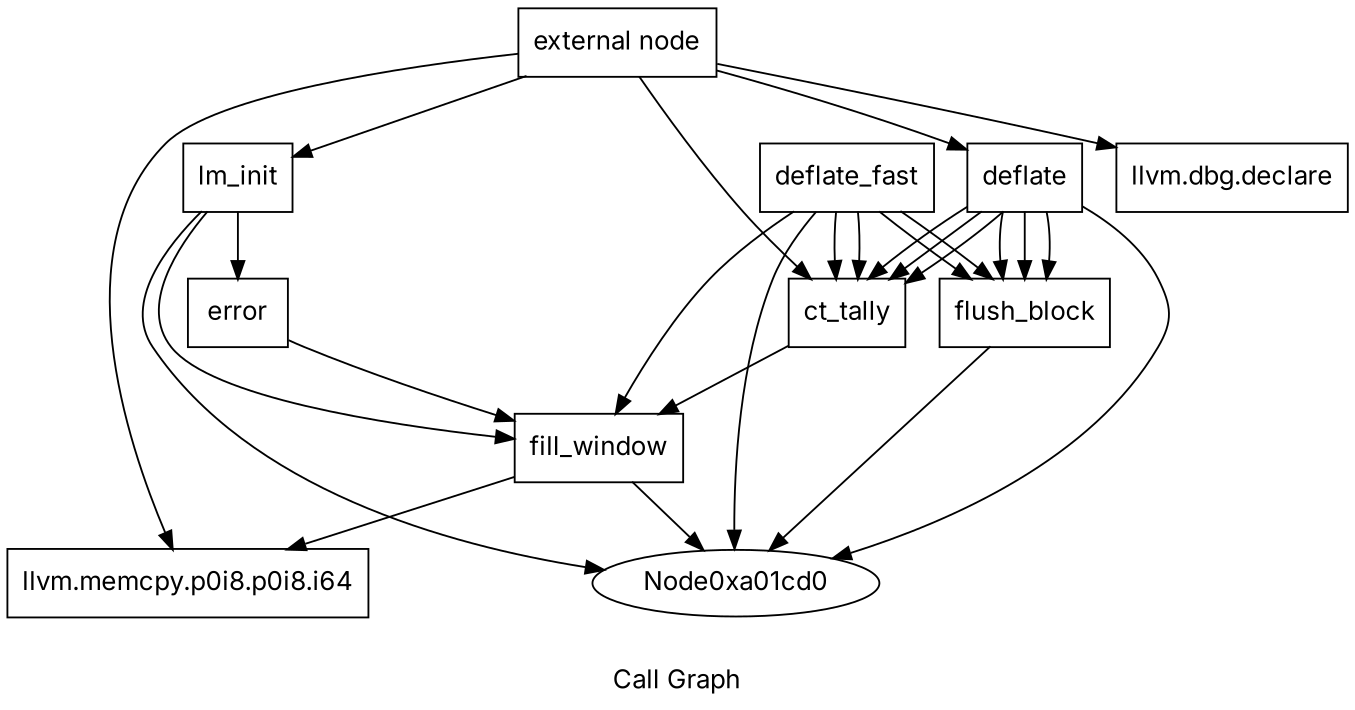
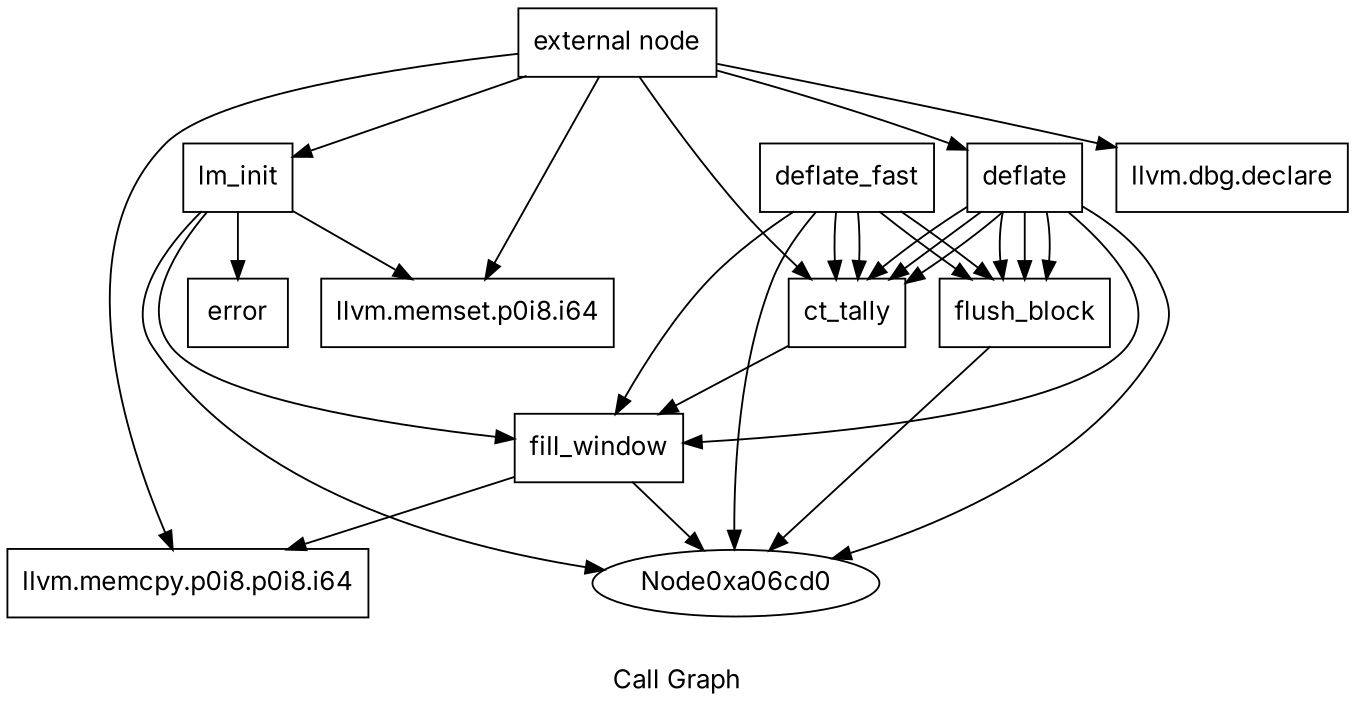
  digraph {
    fontname=Inter
    label="Call Graph"
    node [fontname=Inter shape=record]
    edge [fontname=Inter]
    n1 [label="{external node}"]
    n2 [label="{lm_init}"]
    n3 [label="{llvm.dbg.declare}"]
+   n4 [label="{llvm.memset.p0i8.i64}"]
    n5 [label="{deflate}"]
    n6 [label="{ct_tally}"]
    n7 [label="{llvm.memcpy.p0i8.p0i8.i64}"]
    n8 [label="{error}"]
-   Node0xa01cd0 [shape=""]
+   Node0xa01cd0 [label=Node0xa06cd0 shape=""]
    n10 [label="{fill_window}"]
    n11 [label="{flush_block}"]
    n12 [label="{deflate_fast}"]
    n1 -> n2
    n1 -> n3
+   n1 -> n4
    n1 -> n5
    n1 -> n6
    n1 -> n7
+   n2 -> n4
    n2 -> n8
    n2 -> Node0xa01cd0
    n2 -> n10
    n5 -> n6
    n5 -> n6
    n5 -> n6
    n5 -> Node0xa01cd0
-   n8 -> n10
+   n5 -> n10
    n5 -> n11
    n5 -> n11
    n5 -> n11
    n6 -> n10
    n10 -> n7
    n10 -> Node0xa01cd0
    n11 -> Node0xa01cd0
    n12 -> n6
    n12 -> n6
    n12 -> Node0xa01cd0
    n12 -> n10
    n12 -> n11
    n12 -> n11
  }
